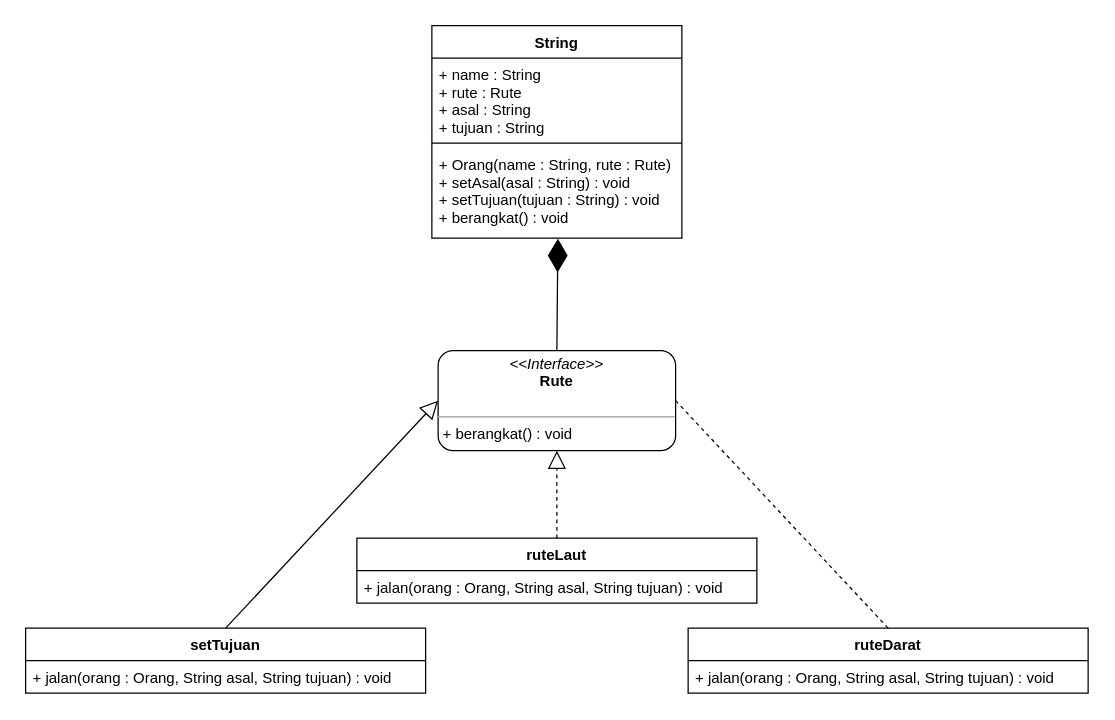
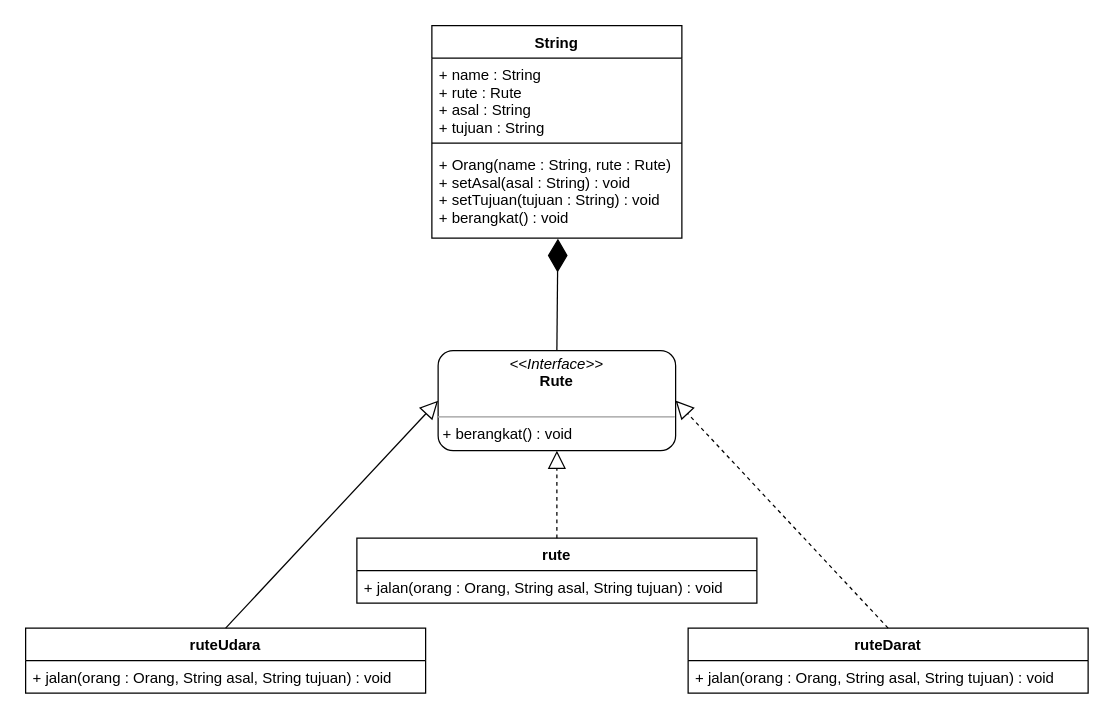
  <mxCell id="0" />
  <mxCell id="1" parent="0" />
  <mxCell id="2" value="&lt;p style=&quot;margin: 0px ; margin-top: 4px ; text-align: center&quot;&gt;&lt;i&gt;&amp;lt;&amp;lt;Interface&amp;gt;&amp;gt;&lt;/i&gt;&lt;br&gt;&lt;b&gt;Rute&lt;/b&gt;&lt;/p&gt;&lt;p style=&quot;margin: 0px ; margin-left: 4px&quot;&gt;&lt;br&gt;&lt;/p&gt;&lt;hr size=&quot;1&quot;&gt;&lt;p style=&quot;margin: 0px ; margin-left: 4px&quot;&gt;+ berangkat() : void&lt;/p&gt;" style="verticalAlign=top;align=left;overflow=fill;fontSize=12;fontFamily=Helvetica;html=1;rounded=1;" vertex="1" parent="1"><mxGeometry x="350" y="280" width="190" height="80" as="geometry" /></mxCell>
- <mxCell id="3" value="setTujuan" style="swimlane;fontStyle=1;align=center;verticalAlign=top;childLayout=stackLayout;horizontal=1;startSize=26;horizontalStack=0;resizeParent=1;resizeParentMax=0;resizeLast=0;collapsible=1;marginBottom=0;" vertex="1" parent="1"><mxGeometry y="502" width="320" height="52" as="geometry" x="20" /></mxCell>
+ <mxCell id="3" value="ruteUdara" style="swimlane;fontStyle=1;align=center;verticalAlign=top;childLayout=stackLayout;horizontal=1;startSize=26;horizontalStack=0;resizeParent=1;resizeParentMax=0;resizeLast=0;collapsible=1;marginBottom=0;" vertex="1" parent="1"><mxGeometry y="502" width="320" height="52" as="geometry" x="20" /></mxCell>
  <mxCell id="4" value="+ jalan(orang : Orang, String asal, String tujuan) : void" style="text;strokeColor=none;fillColor=none;align=left;verticalAlign=top;spacingLeft=4;spacingRight=4;overflow=hidden;rotatable=0;points=[[0,0.5],[1,0.5]];portConstraint=eastwest;" vertex="1" parent="3"><mxGeometry y="26" width="320" height="26" as="geometry" /></mxCell>
- <mxCell id="5" value="ruteLaut" style="swimlane;fontStyle=1;align=center;verticalAlign=top;childLayout=stackLayout;horizontal=1;startSize=26;horizontalStack=0;resizeParent=1;resizeParentMax=0;resizeLast=0;collapsible=1;marginBottom=0;" vertex="1" parent="1"><mxGeometry x="285" y="430" width="320" height="52" as="geometry" /></mxCell>
+ <mxCell id="5" value="rute" style="swimlane;fontStyle=1;align=center;verticalAlign=top;childLayout=stackLayout;horizontal=1;startSize=26;horizontalStack=0;resizeParent=1;resizeParentMax=0;resizeLast=0;collapsible=1;marginBottom=0;" vertex="1" parent="1"><mxGeometry x="285" y="430" width="320" height="52" as="geometry" /></mxCell>
  <mxCell id="6" value="+ jalan(orang : Orang, String asal, String tujuan) : void" style="text;strokeColor=none;fillColor=none;align=left;verticalAlign=top;spacingLeft=4;spacingRight=4;overflow=hidden;rotatable=0;points=[[0,0.5],[1,0.5]];portConstraint=eastwest;" vertex="1" parent="5"><mxGeometry y="26" width="320" height="26" as="geometry" /></mxCell>
  <mxCell id="7" value="ruteDarat" style="swimlane;fontStyle=1;align=center;verticalAlign=top;childLayout=stackLayout;horizontal=1;startSize=26;horizontalStack=0;resizeParent=1;resizeParentMax=0;resizeLast=0;collapsible=1;marginBottom=0;" vertex="1" parent="1"><mxGeometry x="550" y="502" width="320" height="52" as="geometry" /></mxCell>
  <mxCell id="8" value="+ jalan(orang : Orang, String asal, String tujuan) : void" style="text;strokeColor=none;fillColor=none;align=left;verticalAlign=top;spacingLeft=4;spacingRight=4;overflow=hidden;rotatable=0;points=[[0,0.5],[1,0.5]];portConstraint=eastwest;" vertex="1" parent="7"><mxGeometry y="26" width="320" height="26" as="geometry" /></mxCell>
  <mxCell id="9" value="" style="endArrow=block;dashed=1;endFill=0;endSize=12;html=1;rounded=0;entryX=0.5;entryY=1;entryDx=0;entryDy=0;exitX=0.5;exitY=0;exitDx=0;exitDy=0;" edge="1" parent="1" source="5" target="2"><mxGeometry width="160" relative="1" as="geometry"><mxPoint x="360" y="450" as="sourcePoint" /><mxPoint x="520" y="450" as="targetPoint" /></mxGeometry></mxCell>
  <mxCell id="10" value="" style="endArrow=block;dashed=0;endFill=0;endSize=12;html=1;rounded=0;entryX=0;entryY=0.5;entryDx=0;entryDy=0;exitX=0.5;exitY=0;exitDx=0;exitDy=0;" edge="1" parent="1" source="3" target="2"><mxGeometry width="160" relative="1" as="geometry"><mxPoint x="440" y="430" as="sourcePoint" /><mxPoint x="455" y="370" as="targetPoint" /></mxGeometry></mxCell>
- <mxCell id="11" value="" style="endArrow=none;dashed=1;endFill=0;endSize=12;html=1;rounded=0;entryX=1;entryY=0.5;entryDx=0;entryDy=0;exitX=0.5;exitY=0;exitDx=0;exitDy=0;" edge="1" parent="1" source="7" target="2"><mxGeometry width="160" relative="1" as="geometry"><mxPoint x="160" y="512" as="sourcePoint" /><mxPoint x="360" y="330" as="targetPoint" /></mxGeometry></mxCell>
+ <mxCell id="11" value="" style="endArrow=block;dashed=1;endFill=0;endSize=12;html=1;rounded=0;entryX=1;entryY=0.5;entryDx=0;entryDy=0;exitX=0.5;exitY=0;exitDx=0;exitDy=0;" edge="1" parent="1" source="7" target="2"><mxGeometry width="160" relative="1" as="geometry"><mxPoint x="160" y="512" as="sourcePoint" /><mxPoint x="360" y="330" as="targetPoint" /></mxGeometry></mxCell>
  <mxCell id="12" value="String" style="swimlane;fontStyle=1;align=center;verticalAlign=top;childLayout=stackLayout;horizontal=1;startSize=26;horizontalStack=0;resizeParent=1;resizeParentMax=0;resizeLast=0;collapsible=1;marginBottom=0;" vertex="1" parent="1"><mxGeometry x="345" y="20" width="200" height="170" as="geometry" /></mxCell>
  <mxCell id="13" value="+ name : String&#10;+ rute : Rute&#10;+ asal : String&#10;+ tujuan : String" style="text;strokeColor=none;fillColor=none;align=left;verticalAlign=top;spacingLeft=4;spacingRight=4;overflow=hidden;rotatable=0;points=[[0,0.5],[1,0.5]];portConstraint=eastwest;" vertex="1" parent="12"><mxGeometry y="26" width="200" height="64" as="geometry" /></mxCell>
  <mxCell id="14" value="" style="line;strokeWidth=1;fillColor=none;align=left;verticalAlign=middle;spacingTop=-1;spacingLeft=3;spacingRight=3;rotatable=0;labelPosition=right;points=[];portConstraint=eastwest;" vertex="1" parent="12"><mxGeometry y="90" width="200" height="8" as="geometry" /></mxCell>
  <mxCell id="15" value="+ Orang(name : String, rute : Rute)&#10;+ setAsal(asal : String) : void&#10;+ setTujuan(tujuan : String) : void&#10;+ berangkat() : void" style="text;strokeColor=none;fillColor=none;align=left;verticalAlign=top;spacingLeft=4;spacingRight=4;overflow=hidden;rotatable=0;points=[[0,0.5],[1,0.5]];portConstraint=eastwest;" vertex="1" parent="12"><mxGeometry y="98" width="200" height="72" as="geometry" /></mxCell>
  <mxCell id="16" value="" style="endArrow=diamondThin;endFill=1;endSize=24;html=1;rounded=0;exitX=0.5;exitY=0;exitDx=0;exitDy=0;entryX=0.504;entryY=1.006;entryDx=0;entryDy=0;entryPerimeter=0;" edge="1" parent="1" source="2" target="15"><mxGeometry width="160" relative="1" as="geometry"><mxPoint x="480" y="250" as="sourcePoint" /><mxPoint x="450" y="230" as="targetPoint" /></mxGeometry></mxCell>
